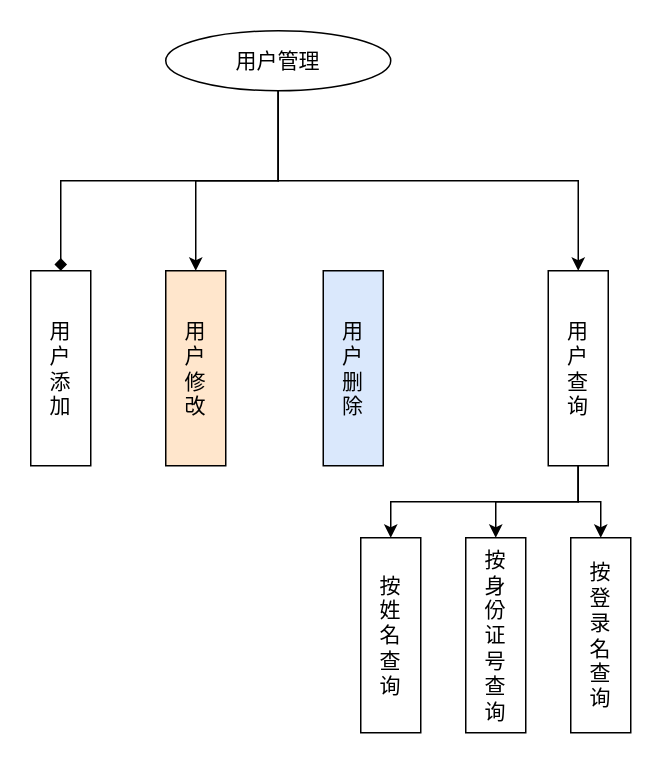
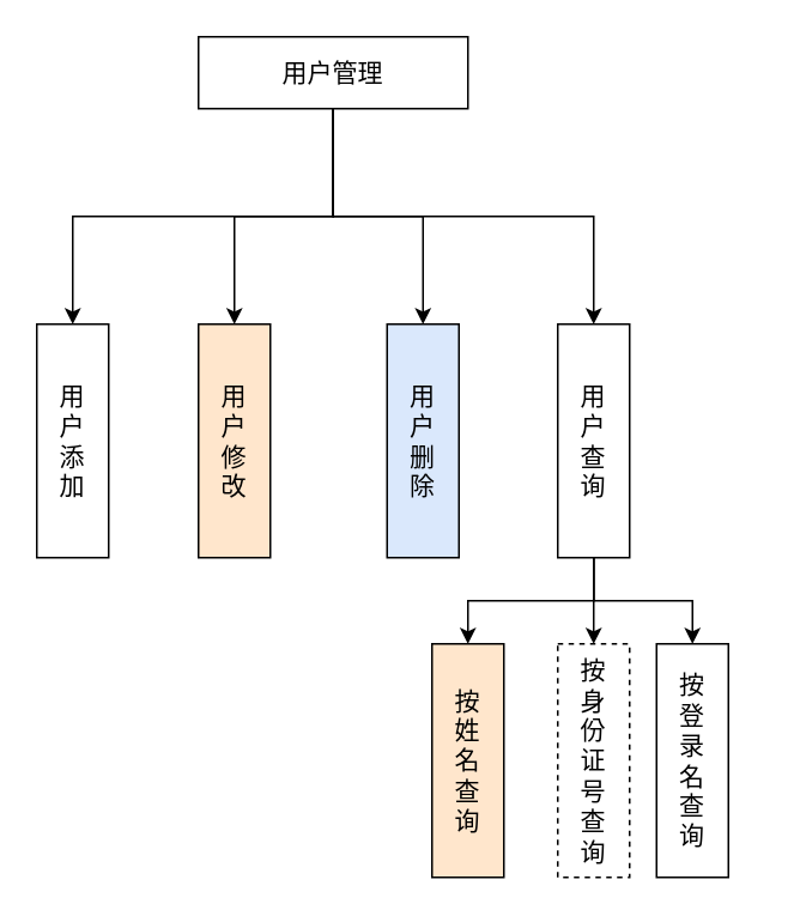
  <mxCell id="0" />
  <mxCell id="1" parent="0" />
- <mxCell id="2" style="edgeStyle=elbowEdgeStyle;rounded=0;orthogonalLoop=1;jettySize=auto;elbow=vertical;html=1;exitX=0.5;exitY=1;exitDx=0;exitDy=0;entryX=0.5;entryY=0;entryDx=0;entryDy=0;endArrow=diamond;" parent="1" source="6" target="7" edge="1"><mxGeometry relative="1" as="geometry" /></mxCell>
+ <mxCell id="2" style="edgeStyle=elbowEdgeStyle;rounded=0;orthogonalLoop=1;jettySize=auto;elbow=vertical;html=1;exitX=0.5;exitY=1;exitDx=0;exitDy=0;entryX=0.5;entryY=0;entryDx=0;entryDy=0;" parent="1" source="6" target="7" edge="1"><mxGeometry relative="1" as="geometry" /></mxCell>
  <mxCell id="3" style="edgeStyle=elbowEdgeStyle;rounded=0;orthogonalLoop=1;jettySize=auto;elbow=vertical;html=1;exitX=0.5;exitY=1;exitDx=0;exitDy=0;entryX=0.5;entryY=0;entryDx=0;entryDy=0;" parent="1" source="6" target="13" edge="1"><mxGeometry relative="1" as="geometry" /></mxCell>
  <mxCell id="4" style="edgeStyle=elbowEdgeStyle;rounded=0;orthogonalLoop=1;jettySize=auto;elbow=vertical;html=1;exitX=0.5;exitY=1;exitDx=0;exitDy=0;entryX=0.5;entryY=0;entryDx=0;entryDy=0;" parent="1" source="6" target="8" edge="1"><mxGeometry relative="1" as="geometry" /></mxCell>
- <mxCell id="6" value="&lt;font style=&quot;font-size: 14px&quot;&gt;用户管理&lt;/font&gt;" style="ellipse;whiteSpace=wrap;html=1;" parent="1" vertex="1"><mxGeometry x="110" y="20" width="150" height="40" as="geometry" /></mxCell>
+ <mxCell id="5" style="edgeStyle=elbowEdgeStyle;rounded=0;orthogonalLoop=1;jettySize=auto;elbow=vertical;html=1;exitX=0.5;exitY=1;exitDx=0;exitDy=0;entryX=0.5;entryY=0;entryDx=0;entryDy=0;" parent="1" source="6" target="9" edge="1"><mxGeometry relative="1" as="geometry" /></mxCell>
+ <mxCell id="6" value="&lt;font style=&quot;font-size: 14px&quot;&gt;用户管理&lt;/font&gt;" style="rounded=0;whiteSpace=wrap;html=1;" parent="1" vertex="1"><mxGeometry x="110" y="20" width="150" height="40" as="geometry" /></mxCell>
  <mxCell id="7" value="&lt;font style=&quot;font-size: 14px&quot;&gt;用&lt;br&gt;户&lt;br&gt;添&lt;br&gt;加&lt;/font&gt;" style="rounded=0;whiteSpace=wrap;html=1;" parent="1" vertex="1"><mxGeometry x="20" y="180" width="40" height="130" as="geometry" /></mxCell>
  <mxCell id="8" value="&lt;font style=&quot;font-size: 14px&quot;&gt;用&lt;br&gt;户&lt;br&gt;修&lt;br&gt;改&lt;/font&gt;" style="rounded=0;whiteSpace=wrap;html=1;fillColor=#ffe6cc;" parent="1" vertex="1"><mxGeometry x="110" y="180" width="40" height="130" as="geometry" /></mxCell>
  <mxCell id="9" value="&lt;font style=&quot;font-size: 14px&quot;&gt;用&lt;br&gt;户&lt;br&gt;删&lt;br&gt;除&lt;/font&gt;" style="rounded=0;whiteSpace=wrap;html=1;fillColor=#dae8fc;" parent="1" vertex="1"><mxGeometry x="215" y="180" width="40" height="130" as="geometry" /></mxCell>
  <mxCell id="10" style="edgeStyle=orthogonalEdgeStyle;rounded=0;orthogonalLoop=1;jettySize=auto;html=1;exitX=0.5;exitY=1;exitDx=0;exitDy=0;entryX=0.5;entryY=0;entryDx=0;entryDy=0;" edge="1" parent="1" source="13" target="16"><mxGeometry relative="1" as="geometry" /></mxCell>
  <mxCell id="11" style="edgeStyle=orthogonalEdgeStyle;rounded=0;orthogonalLoop=1;jettySize=auto;html=1;exitX=0.5;exitY=1;exitDx=0;exitDy=0;entryX=0.5;entryY=0;entryDx=0;entryDy=0;" edge="1" parent="1" source="13" target="15"><mxGeometry relative="1" as="geometry" /></mxCell>
  <mxCell id="12" style="edgeStyle=orthogonalEdgeStyle;rounded=0;orthogonalLoop=1;jettySize=auto;html=1;exitX=0.5;exitY=1;exitDx=0;exitDy=0;entryX=0.5;entryY=0;entryDx=0;entryDy=0;" edge="1" parent="1" source="13" target="14"><mxGeometry relative="1" as="geometry" /></mxCell>
- <mxCell id="13" value="&lt;font style=&quot;font-size: 14px&quot;&gt;用&lt;br&gt;户&lt;br&gt;查&lt;br&gt;询&lt;br&gt;&lt;/font&gt;" style="rounded=0;whiteSpace=wrap;html=1;" parent="1" vertex="1"><mxGeometry x="365" y="180" width="40" height="130" as="geometry" /></mxCell>
- <mxCell id="14" value="&lt;font style=&quot;font-size: 14px&quot;&gt;按&lt;br&gt;登&lt;br&gt;录&lt;br&gt;名&lt;br&gt;查&lt;br&gt;询&lt;br&gt;&lt;/font&gt;" style="rounded=0;whiteSpace=wrap;html=1;" vertex="1" parent="1"><mxGeometry x="380" y="358" width="40" height="130" as="geometry" /></mxCell>
- <mxCell id="15" value="&lt;font style=&quot;font-size: 14px&quot;&gt;按&lt;br&gt;身&lt;br&gt;份&lt;br&gt;证&lt;br&gt;号&lt;br&gt;查&lt;br&gt;询&lt;br&gt;&lt;/font&gt;" style="rounded=0;whiteSpace=wrap;html=1;" vertex="1" parent="1"><mxGeometry x="310" y="358" width="40" height="130" as="geometry" /></mxCell>
- <mxCell id="16" value="&lt;font style=&quot;font-size: 14px&quot;&gt;按&lt;br&gt;姓&lt;br&gt;名&lt;br&gt;查&lt;br&gt;询&lt;br&gt;&lt;/font&gt;" style="rounded=0;whiteSpace=wrap;html=1;" vertex="1" parent="1"><mxGeometry x="240" y="358" width="40" height="130" as="geometry" /></mxCell>
+ <mxCell id="13" value="&lt;font style=&quot;font-size: 14px&quot;&gt;用&lt;br&gt;户&lt;br&gt;查&lt;br&gt;询&lt;br&gt;&lt;/font&gt;" style="rounded=0;whiteSpace=wrap;html=1;" parent="1" vertex="1"><mxGeometry x="310" y="180" width="40" height="130" as="geometry" /></mxCell>
+ <mxCell id="14" value="&lt;font style=&quot;font-size: 14px&quot;&gt;按&lt;br&gt;登&lt;br&gt;录&lt;br&gt;名&lt;br&gt;查&lt;br&gt;询&lt;br&gt;&lt;/font&gt;" style="rounded=0;whiteSpace=wrap;html=1;" vertex="1" parent="1"><mxGeometry x="365" y="358" width="40" height="130" as="geometry" /></mxCell>
+ <mxCell id="15" value="&lt;font style=&quot;font-size: 14px&quot;&gt;按&lt;br&gt;身&lt;br&gt;份&lt;br&gt;证&lt;br&gt;号&lt;br&gt;查&lt;br&gt;询&lt;br&gt;&lt;/font&gt;" style="rounded=0;whiteSpace=wrap;html=1;dashed=1;" vertex="1" parent="1"><mxGeometry x="310" y="358" width="40" height="130" as="geometry" /></mxCell>
+ <mxCell id="16" value="&lt;font style=&quot;font-size: 14px&quot;&gt;按&lt;br&gt;姓&lt;br&gt;名&lt;br&gt;查&lt;br&gt;询&lt;br&gt;&lt;/font&gt;" style="rounded=0;whiteSpace=wrap;html=1;fillColor=#ffe6cc;" vertex="1" parent="1"><mxGeometry x="240" y="358" width="40" height="130" as="geometry" /></mxCell>
